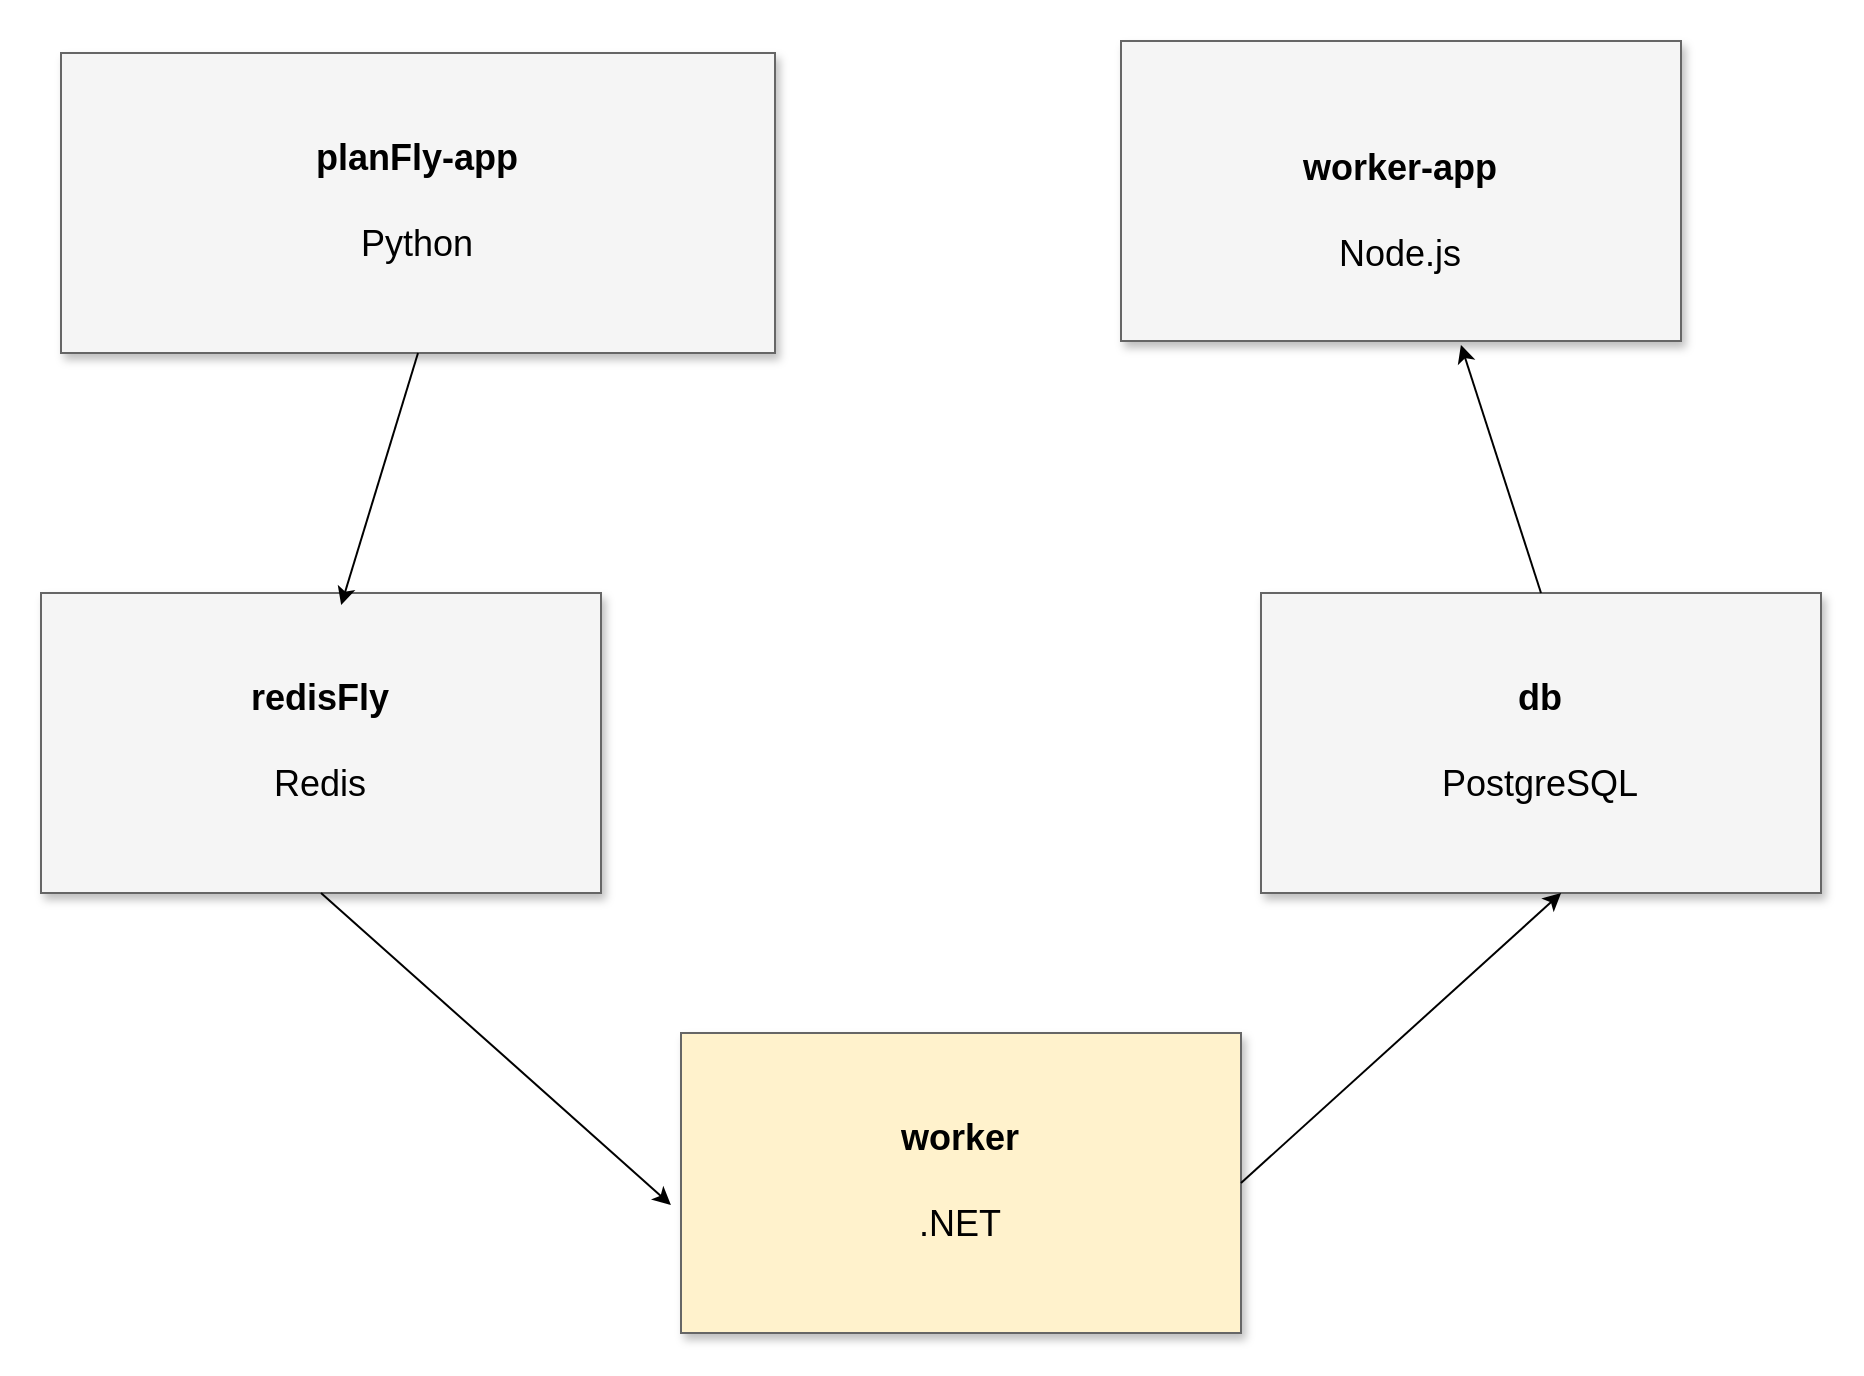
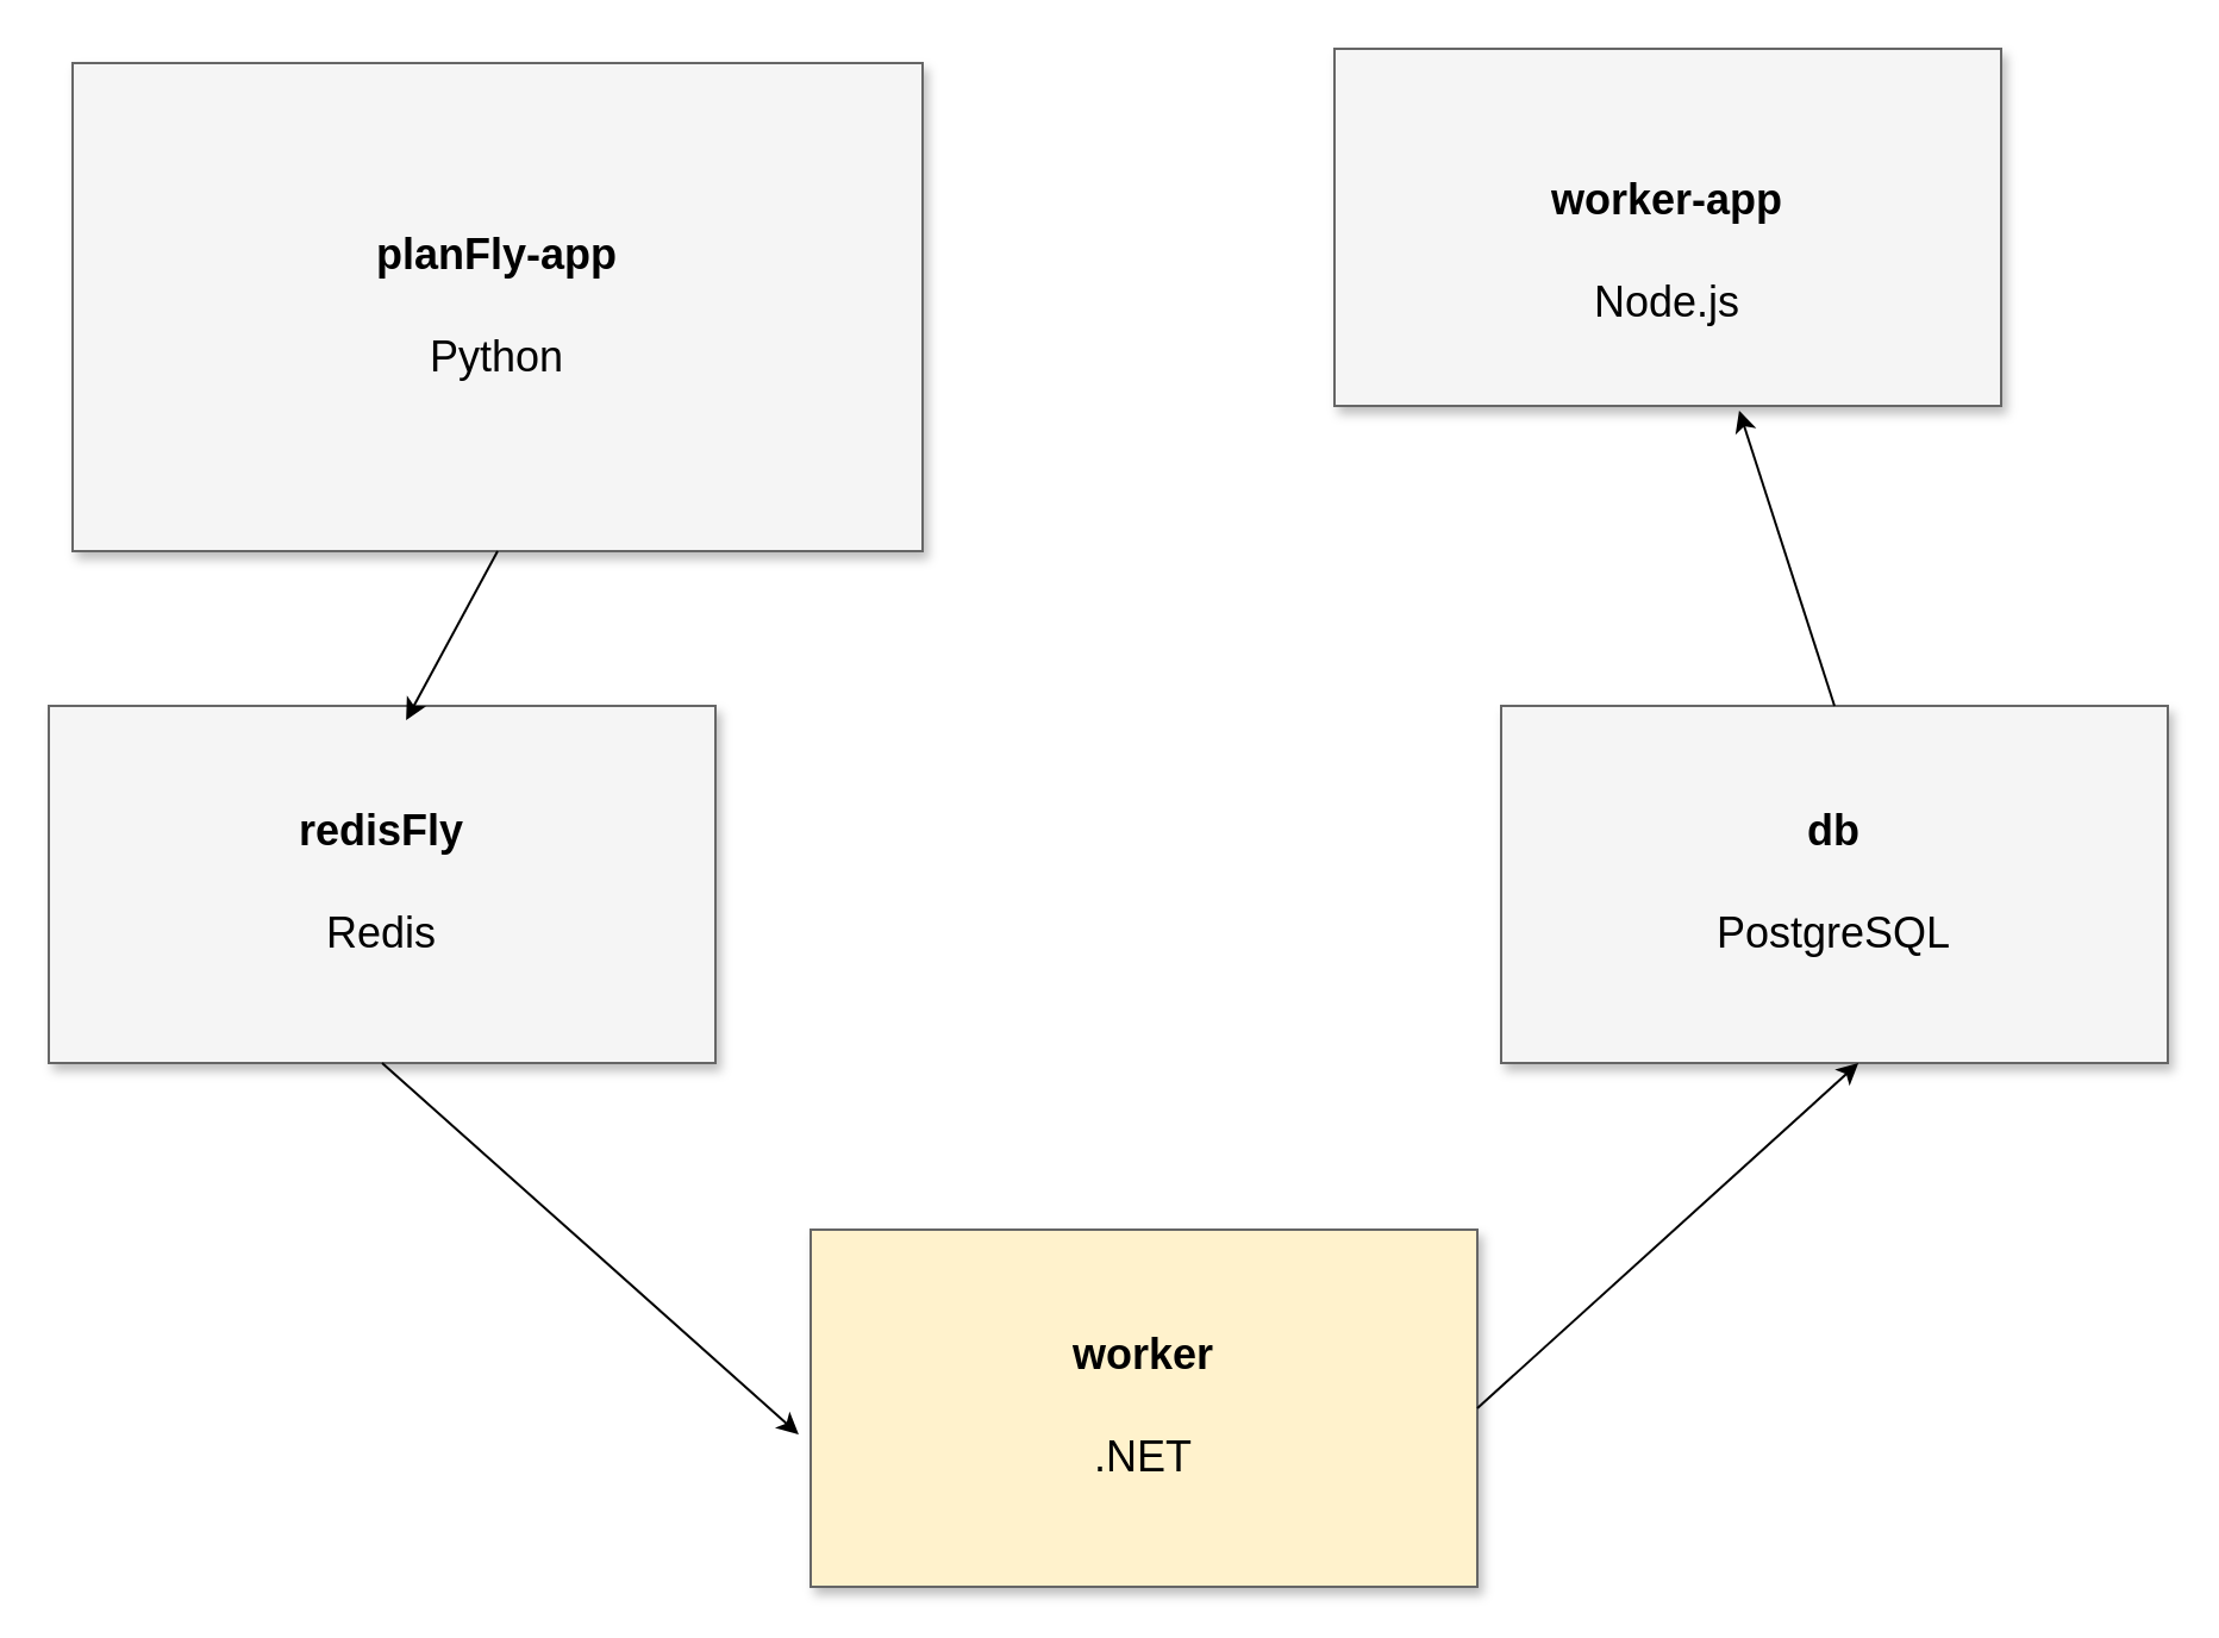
  <mxCell id="0" style=";html=1;" />
  <mxCell id="1" style=";html=1;" parent="0" />
  <mxCell id="2" value="&lt;div&gt;&lt;b&gt;&lt;br&gt;&lt;/b&gt;&lt;/div&gt;&lt;div&gt;&lt;b&gt;&lt;br&gt;&lt;/b&gt;&lt;/div&gt;&lt;div&gt;&lt;b&gt;&lt;br&gt;&lt;/b&gt;&lt;/div&gt;&lt;div&gt;&lt;b&gt;worker-app&lt;/b&gt;&lt;/div&gt;&lt;div&gt;&lt;b&gt;&lt;br&gt;&lt;/b&gt;&lt;/div&gt;&lt;div&gt;Node.js&lt;b&gt;&lt;br&gt;&lt;/b&gt;&lt;/div&gt;&lt;div&gt;&lt;b&gt;&lt;br&gt;&lt;/b&gt;&lt;/div&gt;&lt;div&gt;&lt;b&gt;&lt;br&gt;&lt;/b&gt;&lt;/div&gt;" style="whiteSpace=wrap;html=1;shadow=1;fontSize=18;fillColor=#f5f5f5;strokeColor=#666666;" parent="1" vertex="1"><mxGeometry x="560" y="20" width="280" height="150" as="geometry" /></mxCell>
- <mxCell id="3" value="&lt;div&gt;&lt;b&gt;planFly-app&lt;/b&gt;&lt;/div&gt;&lt;div&gt;&lt;b&gt;&lt;br&gt;&lt;/b&gt;&lt;/div&gt;&lt;div&gt;Python&lt;br&gt;&lt;b&gt;&lt;/b&gt;&lt;/div&gt;" style="whiteSpace=wrap;html=1;shadow=1;fontSize=18;fillColor=#f5f5f5;strokeColor=#666666;" parent="1" vertex="1"><mxGeometry x="30" y="26" width="357" height="150" as="geometry" /></mxCell>
+ <mxCell id="3" value="&lt;div&gt;&lt;b&gt;planFly-app&lt;/b&gt;&lt;/div&gt;&lt;div&gt;&lt;b&gt;&lt;br&gt;&lt;/b&gt;&lt;/div&gt;&lt;div&gt;Python&lt;br&gt;&lt;b&gt;&lt;/b&gt;&lt;/div&gt;" style="whiteSpace=wrap;html=1;shadow=1;fontSize=18;fillColor=#f5f5f5;strokeColor=#666666;" parent="1" vertex="1"><mxGeometry x="30" y="26" width="357" height="205" as="geometry" /></mxCell>
  <mxCell id="4" value="&lt;div&gt;&lt;b&gt;redisFly&lt;/b&gt;&lt;/div&gt;&lt;div&gt;&lt;br&gt;&lt;/div&gt;&lt;div&gt;Redis&lt;br&gt;&lt;/div&gt;" style="whiteSpace=wrap;html=1;shadow=1;fontSize=18;fillColor=#f5f5f5;strokeColor=#666666;" vertex="1" parent="1"><mxGeometry x="20" y="296" width="280" height="150" as="geometry" /></mxCell>
  <mxCell id="5" value="" style="endArrow=classic;html=1;entryX=0.536;entryY=0.04;entryDx=0;entryDy=0;entryPerimeter=0;exitX=0.5;exitY=1;exitDx=0;exitDy=0;" edge="1" parent="1" source="3" target="4"><mxGeometry width="50" height="50" relative="1" as="geometry"><mxPoint x="120" y="176" as="sourcePoint" /><mxPoint x="-10" y="506" as="targetPoint" /></mxGeometry></mxCell>
  <mxCell id="6" value="&lt;div&gt;&lt;b&gt;&lt;br&gt;&lt;/b&gt;&lt;/div&gt;&lt;div&gt;&lt;b&gt;&lt;br&gt;&lt;/b&gt;&lt;/div&gt;&lt;div&gt;&lt;b&gt;worker&lt;br&gt;&lt;/b&gt;&lt;/div&gt;&lt;div&gt;&lt;b&gt;&lt;br&gt;&lt;/b&gt;&lt;/div&gt;&lt;div&gt;.NET&lt;b&gt;&lt;br&gt;&lt;/b&gt;&lt;/div&gt;&lt;div&gt;&lt;b&gt;&lt;br&gt;&lt;/b&gt;&lt;/div&gt;&lt;div&gt;&lt;b&gt;&lt;br&gt;&lt;/b&gt;&lt;/div&gt;" style="whiteSpace=wrap;html=1;shadow=1;fontSize=18;fillColor=#fff2cc;strokeColor=#666666;" vertex="1" parent="1"><mxGeometry x="340" y="516" width="280" height="150" as="geometry" /></mxCell>
  <mxCell id="7" value="&lt;div&gt;&lt;b&gt;&lt;br&gt;&lt;/b&gt;&lt;/div&gt;&lt;div&gt;&lt;b&gt;&lt;br&gt;&lt;/b&gt;&lt;/div&gt;&lt;div&gt;&lt;b&gt;db&lt;br&gt;&lt;/b&gt;&lt;/div&gt;&lt;div&gt;&lt;b&gt;&lt;br&gt;&lt;/b&gt;&lt;/div&gt;&lt;div&gt;PostgreSQL&lt;b&gt;&lt;br&gt;&lt;/b&gt;&lt;/div&gt;&lt;div&gt;&lt;b&gt;&lt;br&gt;&lt;/b&gt;&lt;/div&gt;&lt;div&gt;&lt;b&gt;&lt;br&gt;&lt;/b&gt;&lt;/div&gt;" style="whiteSpace=wrap;html=1;shadow=1;fontSize=18;fillColor=#f5f5f5;strokeColor=#666666;" vertex="1" parent="1"><mxGeometry x="630" y="296" width="280" height="150" as="geometry" /></mxCell>
  <mxCell id="8" value="" style="endArrow=classic;html=1;exitX=0.5;exitY=1;exitDx=0;exitDy=0;entryX=-0.018;entryY=0.573;entryDx=0;entryDy=0;entryPerimeter=0;" edge="1" parent="1" source="4" target="6"><mxGeometry width="50" height="50" relative="1" as="geometry"><mxPoint x="-60" y="736" as="sourcePoint" /><mxPoint x="-10" y="686" as="targetPoint" /></mxGeometry></mxCell>
  <mxCell id="9" value="" style="endArrow=classic;html=1;exitX=1;exitY=0.5;exitDx=0;exitDy=0;entryX=0.536;entryY=1;entryDx=0;entryDy=0;entryPerimeter=0;" edge="1" parent="1" source="6" target="7"><mxGeometry width="50" height="50" relative="1" as="geometry"><mxPoint x="-60" y="736" as="sourcePoint" /><mxPoint x="-10" y="686" as="targetPoint" /></mxGeometry></mxCell>
  <mxCell id="10" value="" style="endArrow=classic;html=1;exitX=0.5;exitY=0;exitDx=0;exitDy=0;entryX=0.607;entryY=1.013;entryDx=0;entryDy=0;entryPerimeter=0;" edge="1" parent="1" source="7" target="2"><mxGeometry width="50" height="50" relative="1" as="geometry"><mxPoint x="-60" y="736" as="sourcePoint" /><mxPoint x="-10" y="686" as="targetPoint" /></mxGeometry></mxCell>
